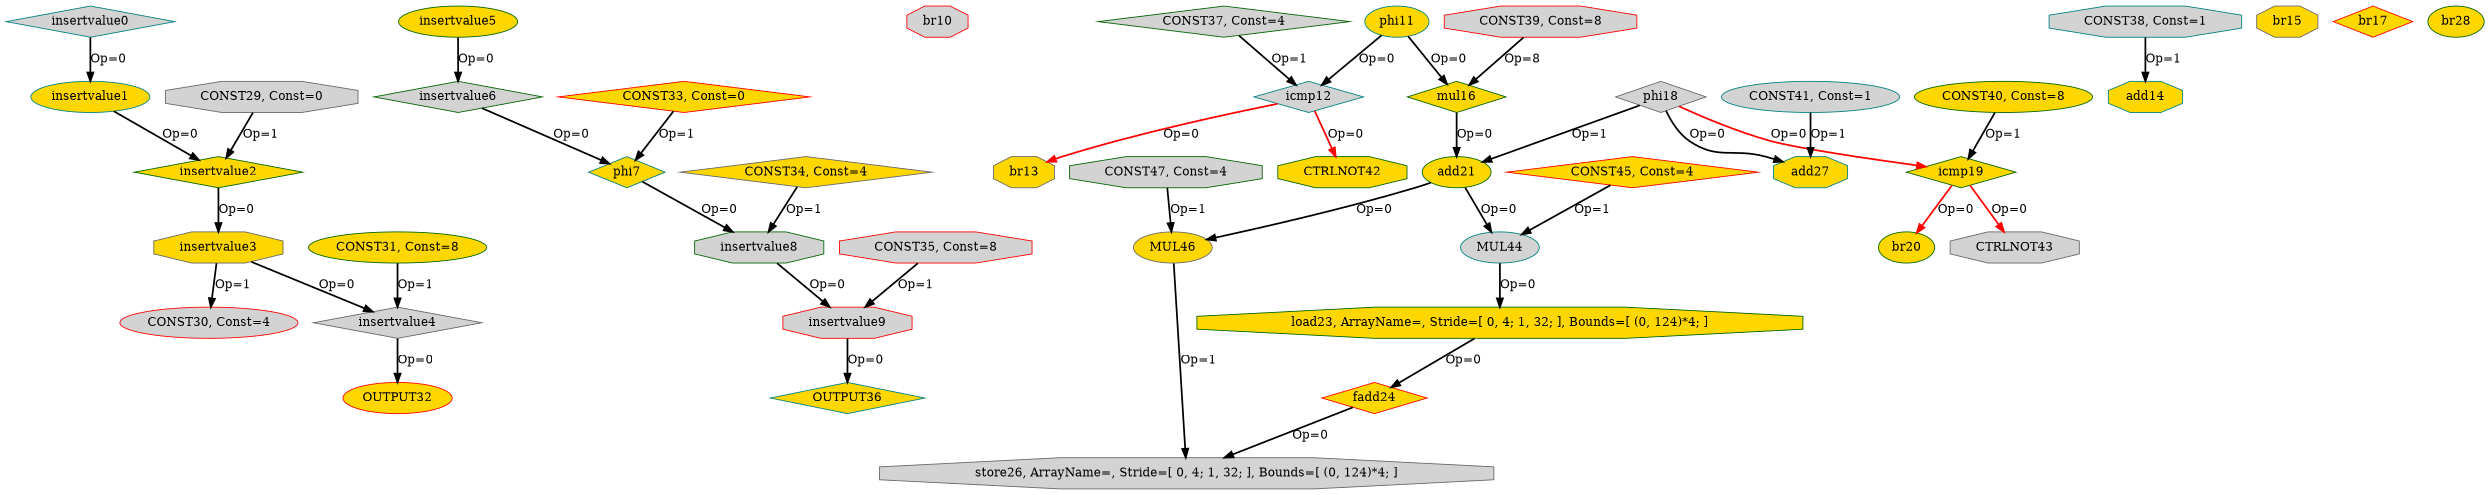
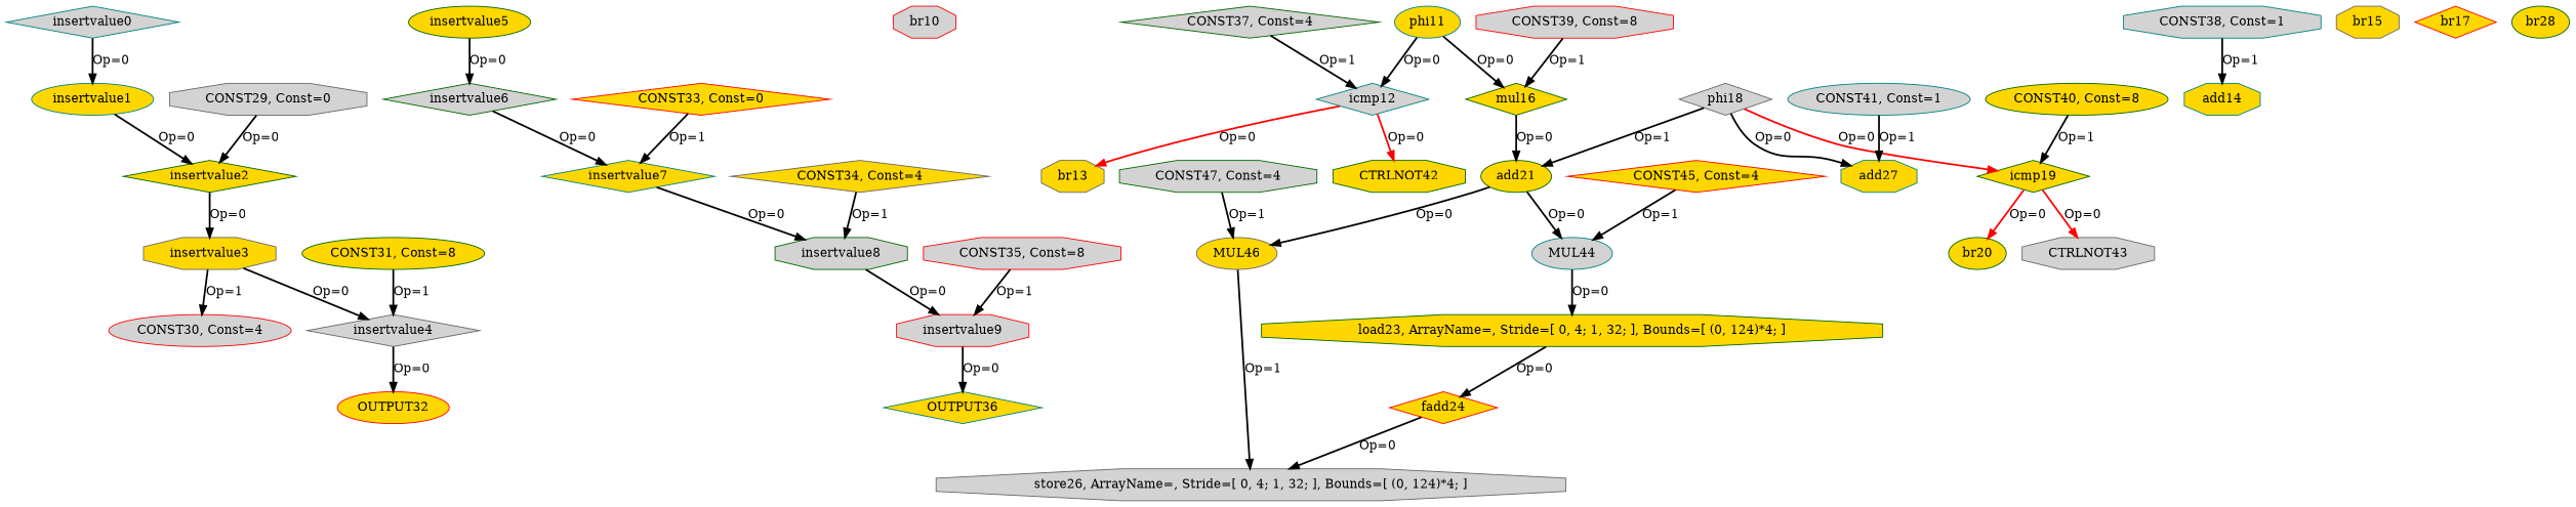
  digraph {
    node [color=darkgreen fillcolor=gold shape=octagon style=filled]
    edge [color=black style=bold]
    n1 [color=teal fillcolor=lightgrey label=insertvalue0 shape=diamond]
    n2 [color=teal label=insertvalue1 shape=ellipse]
    n3 [label=insertvalue2 shape=diamond]
    n4 [color=gray40 label=insertvalue3]
    n5 [color=gray40 fillcolor=lightgrey label=insertvalue4 shape=diamond]
    n6 [color=red fillcolor=lightgrey label="CONST30, Const=4" shape=ellipse]
    n7 [color=red label=OUTPUT32 shape=ellipse]
    n8 [label=insertvalue5 shape=ellipse]
    n9 [fillcolor=lightgrey label=insertvalue6 shape=diamond]
-   n10 [color=teal label=phi7 shape=diamond]
+   n10 [color=teal label=insertvalue7 shape=diamond]
    n11 [fillcolor=lightgrey label=insertvalue8]
    n12 [color=red fillcolor=lightgrey label=insertvalue9]
    n13 [color=teal label=OUTPUT36 shape=diamond]
    n14 [color=red fillcolor=lightgrey label=br10]
    n15 [color=teal label=phi11 shape=ellipse]
    n16 [color=teal fillcolor=lightgrey label=icmp12 shape=diamond]
    n17 [label=mul16 shape=diamond]
    n18 [color=gray40 label=br13]
    n19 [label=CTRLNOT42]
    n20 [color=teal label=add14]
    n21 [label=add21 shape=ellipse]
    n22 [color=gray40 label=br15]
    n23 [color=teal fillcolor=lightgrey label=MUL44 shape=ellipse]
    n24 [color=gray40 label=MUL46 shape=ellipse]
    n25 [color=red label=br17 shape=diamond]
    n26 [color=gray40 fillcolor=lightgrey label=phi18 shape=diamond]
    n27 [label=icmp19 shape=diamond]
    n28 [color=teal label=add27]
    n29 [label=br20 shape=ellipse]
    n30 [color=gray40 fillcolor=lightgrey label=CTRLNOT43]
    n31 [label="load23, ArrayName=, Stride=[ 0, 4; 1, 32; ], Bounds=[ (0, 124)*4; ]"]
    n32 [color=gray40 fillcolor=lightgrey label="store26, ArrayName=, Stride=[ 0, 4; 1, 32; ], Bounds=[ (0, 124)*4; ]"]
    n33 [color=red label=fadd24 shape=diamond]
    n34 [label=br28 shape=ellipse]
    n35 [color=gray40 fillcolor=lightgrey label="CONST29, Const=0"]
    n36 [label="CONST31, Const=8" shape=ellipse]
    n37 [color=red label="CONST33, Const=0" shape=diamond]
    n38 [color=gray40 label="CONST34, Const=4" shape=diamond]
    n39 [color=red fillcolor=lightgrey label="CONST35, Const=8"]
    n40 [fillcolor=lightgrey label="CONST37, Const=4" shape=diamond]
    n41 [color=teal fillcolor=lightgrey label="CONST38, Const=1"]
    n42 [color=red fillcolor=lightgrey label="CONST39, Const=8"]
    n43 [label="CONST40, Const=8" shape=ellipse]
    n44 [color=teal fillcolor=lightgrey label="CONST41, Const=1" shape=ellipse]
    n45 [color=red label="CONST45, Const=4" shape=diamond]
    n46 [fillcolor=lightgrey label="CONST47, Const=4"]
    n1 -> n2 [label="Op=0"]
    n2 -> n3 [label="Op=0"]
    n3 -> n4 [label="Op=0"]
    n4 -> n5 [label="Op=0"]
    n4 -> n6 [label="Op=1"]
    n5 -> n7 [label="Op=0"]
    n8 -> n9 [label="Op=0"]
    n9 -> n10 [label="Op=0"]
    n10 -> n11 [label="Op=0"]
    n11 -> n12 [label="Op=0"]
    n12 -> n13 [label="Op=0"]
    n15 -> n16 [label="Op=0"]
    n15 -> n17 [label="Op=0"]
    n16 -> n18 [color=red label="Op=0"]
    n16 -> n19 [color=red label="Op=0"]
    n17 -> n21 [label="Op=0"]
    n21 -> n23 [label="Op=0"]
    n21 -> n24 [label="Op=0"]
    n23 -> n31 [label="Op=0"]
    n24 -> n32 [label="Op=1"]
    n26 -> n21 [label="Op=1"]
    n26 -> n27 [color=red label="Op=0"]
    n26 -> n28 [label="Op=0"]
    n27 -> n29 [color=red label="Op=0"]
    n27 -> n30 [color=red label="Op=0"]
    n31 -> n33 [label="Op=0"]
    n33 -> n32 [label="Op=0"]
-   n35 -> n3 [label="Op=1"]
+   n35 -> n3 [label="Op=0"]
    n36 -> n5 [label="Op=1"]
    n37 -> n10 [label="Op=1"]
    n38 -> n11 [label="Op=1"]
    n39 -> n12 [label="Op=1"]
    n40 -> n16 [label="Op=1"]
    n41 -> n20 [label="Op=1"]
-   n42 -> n17 [label="Op=8"]
+   n42 -> n17 [label="Op=1"]
    n43 -> n27 [label="Op=1"]
    n44 -> n28 [label="Op=1"]
    n45 -> n23 [label="Op=1"]
    n46 -> n24 [label="Op=1"]
  }
